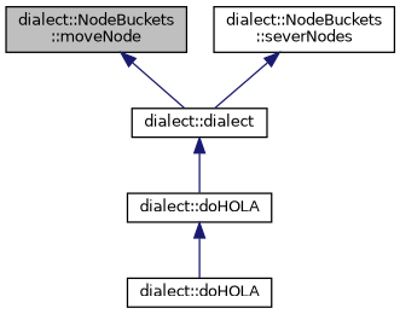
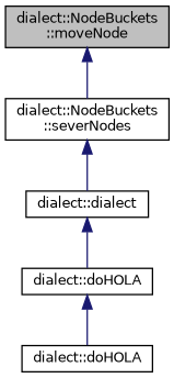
  digraph {
    rankdir=TB
    node [color=black fillcolor=white fontname=Helvetica fontsize=10 shape=record style=filled]
    edge [color=midnightblue dir=back fontname=Helvetica fontsize=10 labelfontname=Helvetica labelfontsize=10 style=solid]
    n1 [fillcolor=grey75 fontcolor=black height=0.2 label="dialect::NodeBuckets\l::moveNode" width=0.4]
    n2 [height=0.2 label="dialect::NodeBuckets\l::severNodes" width=0.4]
    n3 [height=0.2 label="dialect::dialect" width=0.4]
    n4 [height=0.2 label="dialect::doHOLA" width=0.4]
    n5 [height=0.2 label="dialect::doHOLA" width=0.4]
-   n1 -> n3
+   n1 -> n2
    n2 -> n3
    n3 -> n4
    n4 -> n5
  }
